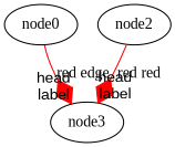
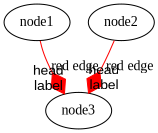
  digraph {
    fontname="Liberation Serif"
    node [fontname="Liberation Serif"]
    edge [arrowhead=diamond arrowsize=2 color="#FF0000" fontname="Liberation Serif" headlabel="head\nlabel" labelfontname=Arial]
-   node1 [label=node0]
+   node1
    node3
    node2
    node1 -> node3 [label="red edge"]
-   node2 -> node3 [label="red red"]
+   node2 -> node3 [label="red edge"]
  }
